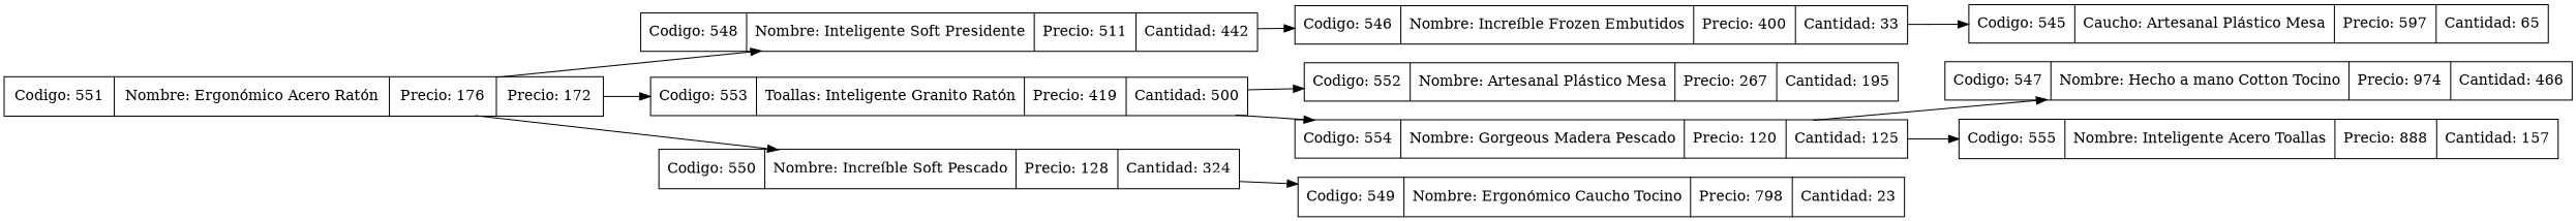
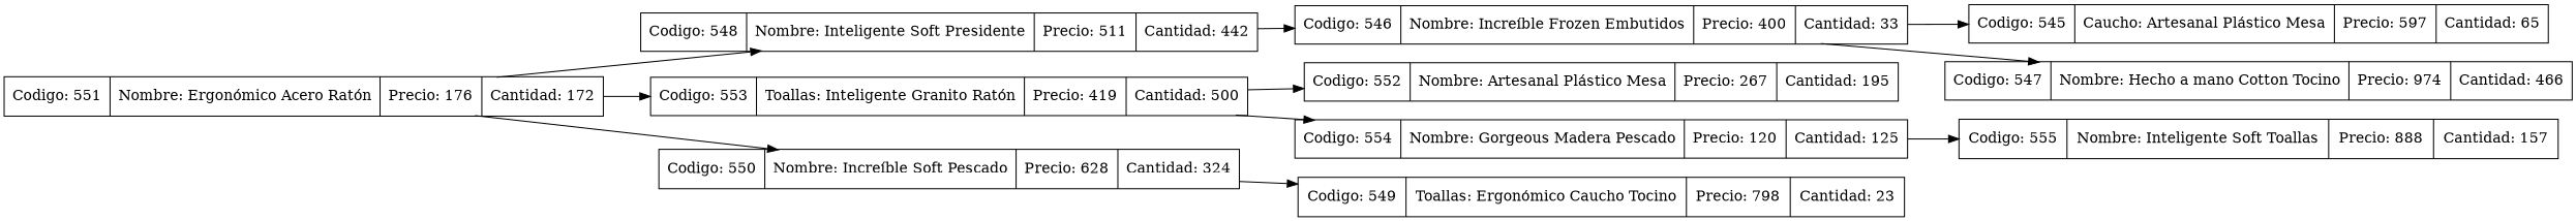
  digraph {
    rankdir=LR
    node [shape=record]
-   n1 [label="{ Codigo: 551 | Nombre: Ergonómico Acero Ratón | Precio: 176 | Precio: 172}"]
+   n1 [label="{ Codigo: 551 | Nombre: Ergonómico Acero Ratón | Precio: 176 | Cantidad: 172}"]
    n2 [label="{ Codigo: 548 | Nombre: Inteligente Soft Presidente | Precio: 511 | Cantidad: 442}"]
    n3 [label="{ Codigo: 553 | Toallas: Inteligente Granito Ratón | Precio: 419 | Cantidad: 500}"]
-   n4 [label="{ Codigo: 550 | Nombre: Increíble Soft Pescado | Precio: 128 | Cantidad: 324}"]
+   n4 [label="{ Codigo: 550 | Nombre: Increíble Soft Pescado | Precio: 628 | Cantidad: 324}"]
    n5 [label="{ Codigo: 546 | Nombre: Increíble Frozen Embutidos | Precio: 400 | Cantidad: 33}"]
    n6 [label="{ Codigo: 552 | Nombre: Artesanal Plástico Mesa | Precio: 267 | Cantidad: 195}"]
    n7 [label="{ Codigo: 554 | Nombre: Gorgeous Madera Pescado | Precio: 120 | Cantidad: 125}"]
    n8 [label="{ Codigo: 545 | Caucho: Artesanal Plástico Mesa | Precio: 597 | Cantidad: 65}"]
    n9 [label="{ Codigo: 547 | Nombre: Hecho a mano Cotton Tocino | Precio: 974 | Cantidad: 466}"]
-   n10 [label="{ Codigo: 549 | Nombre: Ergonómico Caucho Tocino | Precio: 798 | Cantidad: 23}"]
-   n11 [label="{ Codigo: 555 | Nombre: Inteligente Acero Toallas | Precio: 888 | Cantidad: 157}"]
+   n10 [label="{ Codigo: 549 | Toallas: Ergonómico Caucho Tocino | Precio: 798 | Cantidad: 23}"]
+   n11 [label="{ Codigo: 555 | Nombre: Inteligente Soft Toallas | Precio: 888 | Cantidad: 157}"]
    n1 -> n2
    n1 -> n3
    n1 -> n4
    n2 -> n5
    n3 -> n6
    n3 -> n7
    n4 -> n10
    n5 -> n8
-   n7 -> n9
+   n5 -> n9
    n7 -> n11
  }
